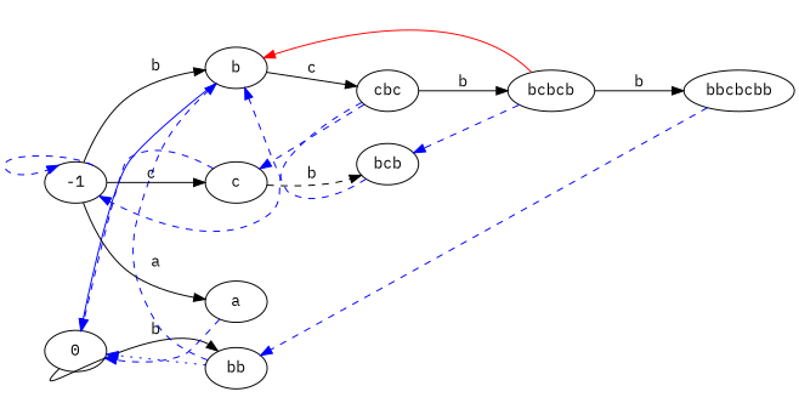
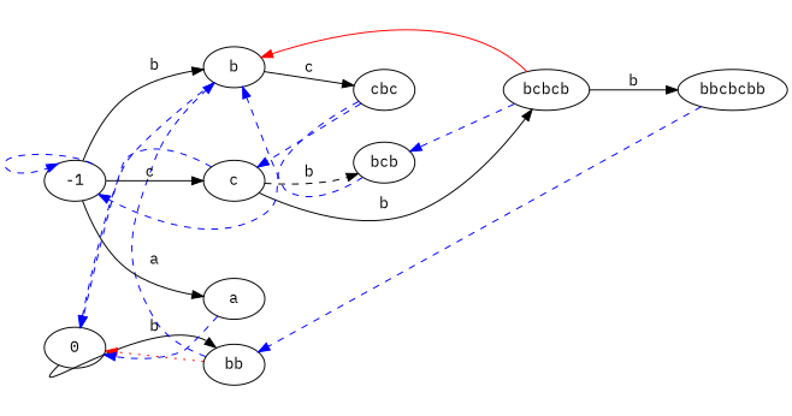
  digraph {
    fontname="IBM Plex Mono"
    nodesep=0.3
    rankdir=LR
    splines=true
    node [fontname="IBM Plex Mono"]
    edge [fontname="IBM Plex Mono" color=blue style=dashed]
    0
    bb
    b
    -1
    a
    c
    cbc
    bcb
    bcbcb
    bbcbcbb
    0 -> bb [headport=nw label="  b  " tailport=sw color="" style=""]
-   bb -> 0 [dir=forward style=dotted]
+   bb -> 0 [color=red dir=forward style=dotted]
    bb -> b [constraint=false]
-   b -> 0 [constraint=false style=solid]
+   b -> 0 [constraint=false]
    b -> cbc [label="  c  " color="" style=""]
    -1 -> b [label="  b  " color="" style=""]
    -1 -> -1 [constraint=false headport=nw tailport=ne]
    -1 -> a [label="  a  " color="" style=""]
    -1 -> c [label="  c   " color="" style=""]
    a -> 0 [constraint=false]
    c -> 0 [constraint=false]
    c -> bcb [label="  b  " color=""]
    cbc -> -1 [constraint=false]
    cbc -> c [constraint=false]
-   cbc -> bcbcb [label="  b  " color="" style=""]
+   c -> bcbcb [label="  b  " color="" style=""]
    bcb -> b [constraint=false]
    bcbcb -> b [color=red style=solid tailport=nw]
    bcbcb -> bcb [constraint=false]
    bcbcb -> bbcbcbb [label="  b  " color="" style=""]
    bbcbcbb -> bb [constraint=false]
  }
